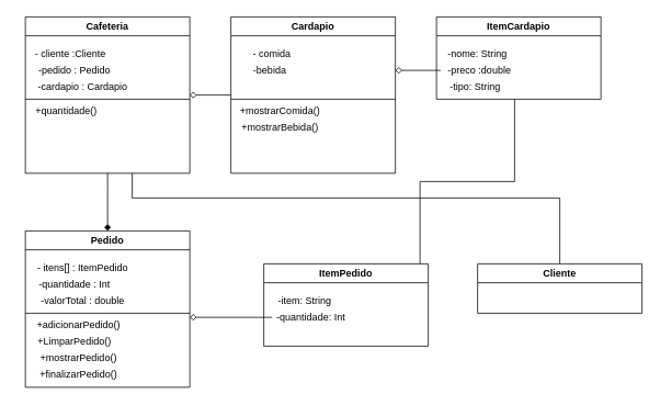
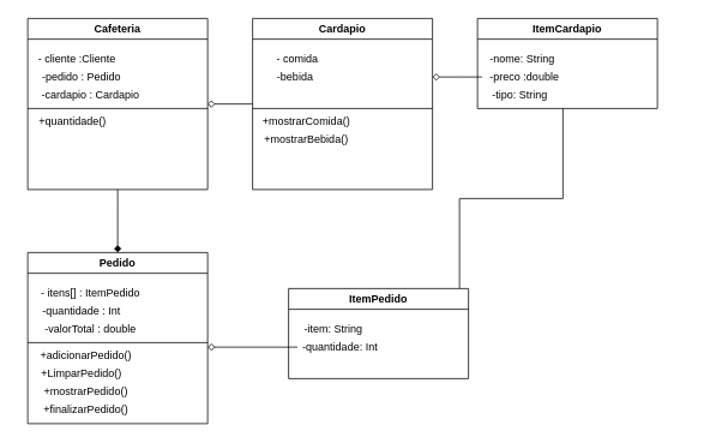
  <mxCell id="0" />
  <mxCell id="1" parent="0" />
- <mxCell id="2" value="Cliente" style="swimlane;whiteSpace=wrap;html=1;flipV=0;flipH=1;" parent="1" vertex="1"><mxGeometry x="580" y="320" width="200" height="60" as="geometry"><mxRectangle x="310" y="190" width="140" height="30" as="alternateBounds" /></mxGeometry></mxCell>
  <mxCell id="3" style="edgeStyle=orthogonalEdgeStyle;rounded=0;orthogonalLoop=1;jettySize=auto;html=1;entryX=0.5;entryY=0;entryDx=0;entryDy=0;fontFamily=Helvetica;fontSize=12;fontColor=default;endArrow=diamond;startFill=0;endFill=1;" edge="1" parent="1" source="5" target="23"><mxGeometry relative="1" as="geometry"><Array as="points"><mxPoint x="130" y="230" /><mxPoint x="130" y="230" /></Array></mxGeometry></mxCell>
- <mxCell id="4" style="edgeStyle=orthogonalEdgeStyle;rounded=0;orthogonalLoop=1;jettySize=auto;html=1;entryX=0.5;entryY=0;entryDx=0;entryDy=0;fontFamily=Helvetica;fontSize=12;fontColor=default;endArrow=none;startFill=0;" edge="1" parent="1" source="5" target="2"><mxGeometry relative="1" as="geometry"><Array as="points"><mxPoint x="160" y="240" /><mxPoint x="680" y="240" /></Array></mxGeometry></mxCell>
  <mxCell id="5" value="Cafeteria" style="swimlane;whiteSpace=wrap;html=1;flipV=0;flipH=1;" parent="1" vertex="1"><mxGeometry x="30" y="20" width="200" height="190" as="geometry"><mxRectangle x="310" y="190" width="140" height="30" as="alternateBounds" /></mxGeometry></mxCell>
  <mxCell id="6" value="- cliente :Cliente" style="text;strokeColor=none;align=center;fillColor=none;html=1;verticalAlign=middle;whiteSpace=wrap;rounded=0;fontFamily=Helvetica;fontSize=12;fontColor=default;" parent="5" vertex="1"><mxGeometry x="10" y="30" width="90" height="30" as="geometry" /></mxCell>
  <mxCell id="7" value="-pedido : Pedido" style="text;strokeColor=none;align=center;fillColor=none;html=1;verticalAlign=middle;whiteSpace=wrap;rounded=0;fontFamily=Helvetica;fontSize=12;fontColor=default;" parent="5" vertex="1"><mxGeometry x="10" y="50" width="100" height="30" as="geometry" /></mxCell>
  <mxCell id="8" value="-cardapio : Cardapio" style="text;strokeColor=none;align=center;fillColor=none;html=1;verticalAlign=middle;whiteSpace=wrap;rounded=0;fontFamily=Helvetica;fontSize=12;fontColor=default;" parent="5" vertex="1"><mxGeometry x="10" y="70" width="120" height="30" as="geometry" /></mxCell>
  <mxCell id="9" value="" style="endArrow=none;html=1;rounded=0;fontFamily=Helvetica;fontSize=12;fontColor=default;" parent="5" edge="1"><mxGeometry width="50" height="50" relative="1" as="geometry"><mxPoint y="100" as="sourcePoint" /><mxPoint x="200" y="100" as="targetPoint" /></mxGeometry></mxCell>
  <mxCell id="10" value="+quantidade()" style="text;strokeColor=none;align=center;fillColor=none;html=1;verticalAlign=middle;whiteSpace=wrap;rounded=0;fontFamily=Helvetica;fontSize=12;fontColor=default;" parent="5" vertex="1"><mxGeometry x="-10" y="100" width="120" height="30" as="geometry" /></mxCell>
  <mxCell id="11" style="edgeStyle=orthogonalEdgeStyle;rounded=0;orthogonalLoop=1;jettySize=auto;html=1;exitX=0;exitY=0.5;exitDx=0;exitDy=0;entryX=1;entryY=0.5;entryDx=0;entryDy=0;fontFamily=Helvetica;fontSize=12;fontColor=default;endArrow=diamond;endFill=0;" parent="1" source="12" target="5" edge="1"><mxGeometry relative="1" as="geometry" /></mxCell>
  <mxCell id="12" value="Cardapio" style="swimlane;whiteSpace=wrap;html=1;flipV=0;flipH=1;" parent="1" vertex="1"><mxGeometry x="280" y="20" width="200" height="190" as="geometry"><mxRectangle x="310" y="190" width="140" height="30" as="alternateBounds" /></mxGeometry></mxCell>
  <mxCell id="13" value="- comida" style="text;strokeColor=none;align=center;fillColor=none;html=1;verticalAlign=middle;whiteSpace=wrap;rounded=0;fontFamily=Helvetica;fontSize=12;fontColor=default;" parent="12" vertex="1"><mxGeometry y="30" width="100" height="30" as="geometry" /></mxCell>
  <mxCell id="14" value="-bebida" style="text;strokeColor=none;align=center;fillColor=none;html=1;verticalAlign=middle;whiteSpace=wrap;rounded=0;fontFamily=Helvetica;fontSize=12;fontColor=default;" parent="12" vertex="1"><mxGeometry y="50" width="95" height="30" as="geometry" /></mxCell>
  <mxCell id="15" value="" style="endArrow=none;html=1;rounded=0;fontFamily=Helvetica;fontSize=12;fontColor=default;" parent="12" edge="1"><mxGeometry width="50" height="50" relative="1" as="geometry"><mxPoint y="100" as="sourcePoint" /><mxPoint x="200" y="100" as="targetPoint" /></mxGeometry></mxCell>
  <mxCell id="16" value="+mostrarComida()" style="text;strokeColor=none;align=center;fillColor=none;html=1;verticalAlign=middle;whiteSpace=wrap;rounded=0;fontFamily=Helvetica;fontSize=12;fontColor=default;" parent="12" vertex="1"><mxGeometry y="100" width="120" height="30" as="geometry" /></mxCell>
  <mxCell id="17" value="+mostrarBebida()" style="text;strokeColor=none;align=center;fillColor=none;html=1;verticalAlign=middle;whiteSpace=wrap;rounded=0;fontFamily=Helvetica;fontSize=12;fontColor=default;" parent="12" vertex="1"><mxGeometry y="120" width="120" height="30" as="geometry" /></mxCell>
  <mxCell id="18" value="ItemCardapio" style="swimlane;whiteSpace=wrap;html=1;flipV=0;flipH=1;" parent="1" vertex="1"><mxGeometry x="530" y="20" width="200" height="100" as="geometry"><mxRectangle x="310" y="190" width="140" height="30" as="alternateBounds" /></mxGeometry></mxCell>
  <mxCell id="19" value="-nome: String" style="text;strokeColor=none;align=center;fillColor=none;html=1;verticalAlign=middle;whiteSpace=wrap;rounded=0;fontFamily=Helvetica;fontSize=12;fontColor=default;" parent="18" vertex="1"><mxGeometry y="30" width="100" height="30" as="geometry" /></mxCell>
  <mxCell id="20" style="edgeStyle=orthogonalEdgeStyle;rounded=0;orthogonalLoop=1;jettySize=auto;html=1;fontFamily=Helvetica;fontSize=12;fontColor=default;endArrow=diamond;endFill=0;" parent="18" source="21" edge="1"><mxGeometry relative="1" as="geometry"><mxPoint x="-50" y="65" as="targetPoint" /></mxGeometry></mxCell>
  <mxCell id="21" value="-preco :double" style="text;strokeColor=none;align=center;fillColor=none;html=1;verticalAlign=middle;whiteSpace=wrap;rounded=0;fontFamily=Helvetica;fontSize=12;fontColor=default;" parent="18" vertex="1"><mxGeometry x="5" y="50" width="95" height="30" as="geometry" /></mxCell>
  <mxCell id="22" value="-tipo: String" style="text;strokeColor=none;align=center;fillColor=none;html=1;verticalAlign=middle;whiteSpace=wrap;rounded=0;fontFamily=Helvetica;fontSize=12;fontColor=default;" parent="18" vertex="1"><mxGeometry y="70" width="95" height="30" as="geometry" /></mxCell>
  <mxCell id="23" value="Pedido" style="swimlane;whiteSpace=wrap;html=1;flipV=0;flipH=1;" vertex="1" parent="1"><mxGeometry x="30" y="280" width="200" height="190" as="geometry"><mxRectangle x="310" y="190" width="140" height="30" as="alternateBounds" /></mxGeometry></mxCell>
  <mxCell id="24" value="- itens[] : ItemPedido" style="text;strokeColor=none;align=center;fillColor=none;html=1;verticalAlign=middle;whiteSpace=wrap;rounded=0;fontFamily=Helvetica;fontSize=12;fontColor=default;" vertex="1" parent="23"><mxGeometry x="10" y="30" width="120" height="30" as="geometry" /></mxCell>
  <mxCell id="25" value="-quantidade : Int" style="text;strokeColor=none;align=center;fillColor=none;html=1;verticalAlign=middle;whiteSpace=wrap;rounded=0;fontFamily=Helvetica;fontSize=12;fontColor=default;" vertex="1" parent="23"><mxGeometry x="10" y="50" width="100" height="30" as="geometry" /></mxCell>
  <mxCell id="26" value="-valorTotal : double" style="text;strokeColor=none;align=center;fillColor=none;html=1;verticalAlign=middle;whiteSpace=wrap;rounded=0;fontFamily=Helvetica;fontSize=12;fontColor=default;" vertex="1" parent="23"><mxGeometry x="10" y="70" width="120" height="30" as="geometry" /></mxCell>
  <mxCell id="27" value="" style="endArrow=none;html=1;rounded=0;fontFamily=Helvetica;fontSize=12;fontColor=default;" edge="1" parent="23"><mxGeometry width="50" height="50" relative="1" as="geometry"><mxPoint y="100" as="sourcePoint" /><mxPoint x="200" y="100" as="targetPoint" /></mxGeometry></mxCell>
  <mxCell id="28" value="+adicionarPedido()" style="text;strokeColor=none;align=center;fillColor=none;html=1;verticalAlign=middle;whiteSpace=wrap;rounded=0;fontFamily=Helvetica;fontSize=12;fontColor=default;" vertex="1" parent="23"><mxGeometry y="100" width="130" height="30" as="geometry" /></mxCell>
  <mxCell id="29" value="+LimparPedido()" style="text;strokeColor=none;align=center;fillColor=none;html=1;verticalAlign=middle;whiteSpace=wrap;rounded=0;fontFamily=Helvetica;fontSize=12;fontColor=default;" vertex="1" parent="23"><mxGeometry y="120" width="120" height="30" as="geometry" /></mxCell>
  <mxCell id="30" value="+mostrarPedido()" style="text;strokeColor=none;align=center;fillColor=none;html=1;verticalAlign=middle;whiteSpace=wrap;rounded=0;fontFamily=Helvetica;fontSize=12;fontColor=default;" vertex="1" parent="23"><mxGeometry y="140" width="130" height="30" as="geometry" /></mxCell>
  <mxCell id="31" value="+finalizarPedido()" style="text;strokeColor=none;align=center;fillColor=none;html=1;verticalAlign=middle;whiteSpace=wrap;rounded=0;fontFamily=Helvetica;fontSize=12;fontColor=default;" vertex="1" parent="23"><mxGeometry y="160" width="130" height="30" as="geometry" /></mxCell>
  <mxCell id="32" style="edgeStyle=orthogonalEdgeStyle;rounded=0;orthogonalLoop=1;jettySize=auto;html=1;entryX=1;entryY=1;entryDx=0;entryDy=0;fontFamily=Helvetica;fontSize=12;fontColor=default;endArrow=none;startFill=0;" edge="1" parent="1" source="33" target="22"><mxGeometry relative="1" as="geometry"><Array as="points"><mxPoint x="510" y="220" /><mxPoint x="625" y="220" /></Array></mxGeometry></mxCell>
  <mxCell id="33" value="ItemPedido" style="swimlane;whiteSpace=wrap;html=1;flipV=0;flipH=1;" vertex="1" parent="1"><mxGeometry x="320" y="320" width="200" height="100" as="geometry"><mxRectangle x="310" y="190" width="140" height="30" as="alternateBounds" /></mxGeometry></mxCell>
  <mxCell id="34" value="-item: String" style="text;strokeColor=none;align=center;fillColor=none;html=1;verticalAlign=middle;whiteSpace=wrap;rounded=0;fontFamily=Helvetica;fontSize=12;fontColor=default;" vertex="1" parent="33"><mxGeometry y="30" width="100" height="30" as="geometry" /></mxCell>
  <mxCell id="35" style="edgeStyle=orthogonalEdgeStyle;rounded=0;orthogonalLoop=1;jettySize=auto;html=1;fontFamily=Helvetica;fontSize=12;fontColor=default;endArrow=diamond;endFill=0;" edge="1" parent="33" source="36"><mxGeometry relative="1" as="geometry"><mxPoint x="-90" y="65" as="targetPoint" /></mxGeometry></mxCell>
  <mxCell id="36" value="-quantidade: Int" style="text;strokeColor=none;align=center;fillColor=none;html=1;verticalAlign=middle;whiteSpace=wrap;rounded=0;fontFamily=Helvetica;fontSize=12;fontColor=default;" vertex="1" parent="33"><mxGeometry x="10" y="50" width="95" height="30" as="geometry" /></mxCell>
